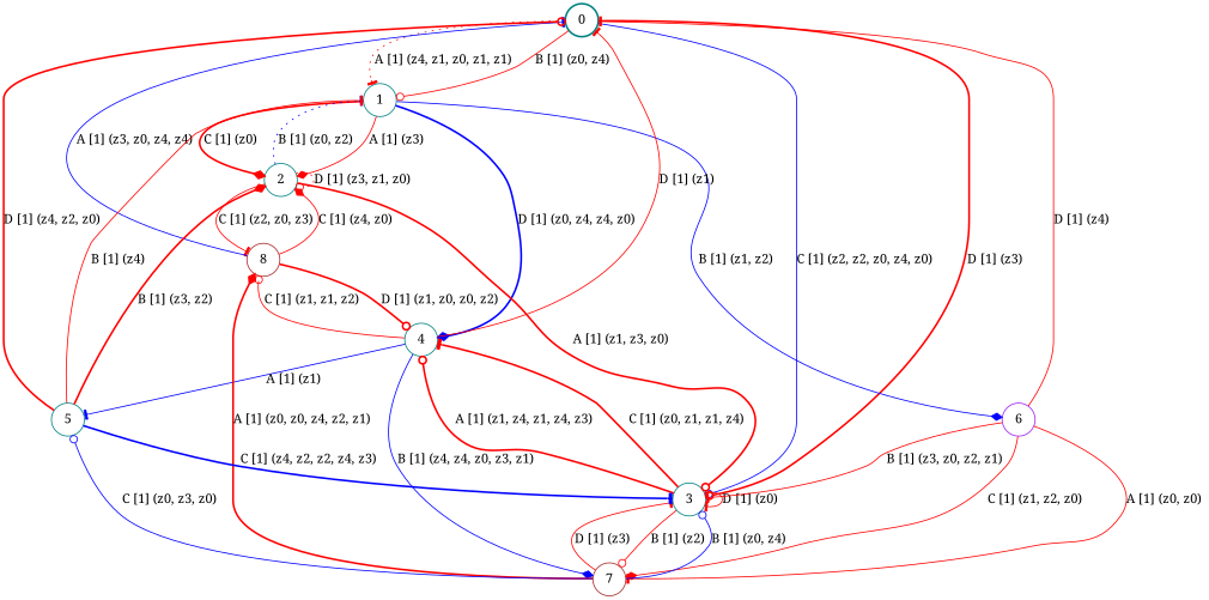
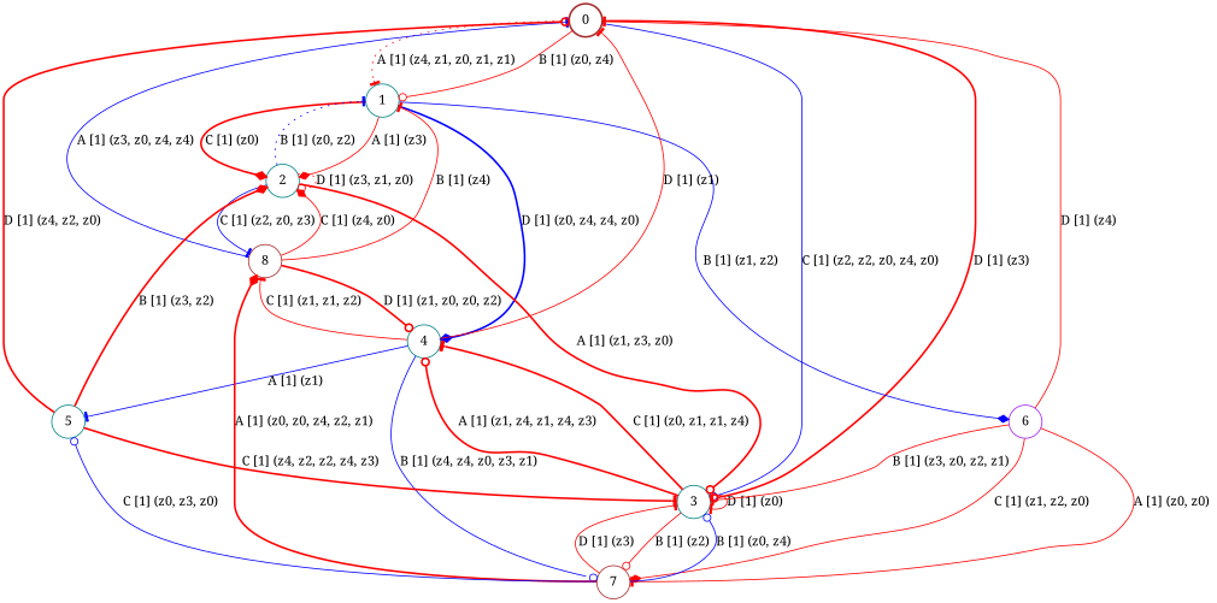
  digraph {
    fontname="Noto Serif"
    node [color=teal fontname="Noto Serif" shape=circle]
    edge [arrowhead=tee color=red fontname="Noto Serif" style=solid]
-   0 [style=bold]
+   0 [color=brown style=bold]
    1
    3
    2
    6 [color=purple]
    4
    7 [color=brown]
    8 [color=brown]
    5
    0 -> 1 [label="A [1] (z4, z1, z0, z1, z1) " style=dotted]
    0 -> 1 [arrowhead=odot label="B [1] (z0, z4) "]
    0 -> 3 [arrowhead=odot color=blue label="C [1] (z2, z2, z0, z4, z0) "]
    0 -> 3 [arrowhead=odot label="D [1] (z3) " style=bold]
    1 -> 2 [arrowhead=diamond label="A [1] (z3) "]
    1 -> 2 [arrowhead=diamond label="C [1] (z0) " style=bold]
    1 -> 6 [arrowhead=diamond color=blue label="B [1] (z1, z2) "]
    1 -> 4 [arrowhead=diamond color=blue label="D [1] (z0, z4, z4, z0) " style=bold]
    3 -> 3 [label="D [1] (z0) "]
    3 -> 4 [arrowhead=odot label="A [1] (z1, z4, z1, z4, z3) " style=bold]
    3 -> 4 [label="C [1] (z0, z1, z1, z4) " style=bold]
    3 -> 7 [arrowhead=odot label="B [1] (z2) "]
    2 -> 1 [color=blue label="B [1] (z0, z2) " style=dotted]
    2 -> 3 [arrowhead=odot label="A [1] (z1, z3, z0) " style=bold]
    2 -> 2 [arrowhead=odot label="D [1] (z3, z1, z0) " style=dotted]
-   2 -> 8 [label="C [1] (z2, z0, z3) "]
+   2 -> 8 [color=blue label="C [1] (z2, z0, z3) "]
    6 -> 0 [label="D [1] (z4) "]
    6 -> 3 [label="B [1] (z3, z0, z2, z1) "]
    6 -> 7 [label="A [1] (z0, z0) "]
    6 -> 7 [arrowhead=diamond label="C [1] (z1, z2, z0) "]
    4 -> 0 [label="D [1] (z1) "]
-   4 -> 7 [arrowhead=diamond color=blue label="B [1] (z4, z4, z0, z3, z1) "]
-   4 -> 8 [arrowhead=odot label="C [1] (z1, z1, z2) "]
+   4 -> 7 [arrowhead=odot color=blue label="B [1] (z4, z4, z0, z3, z1) "]
+   4 -> 8 [label="C [1] (z1, z1, z2) "]
    4 -> 5 [color=blue label="A [1] (z1) "]
    7 -> 3 [arrowhead=odot color=blue label="B [1] (z0, z4) "]
    7 -> 3 [label="D [1] (z3) "]
    7 -> 8 [arrowhead=diamond label="A [1] (z0, z0, z4, z2, z1) " style=bold]
    7 -> 5 [arrowhead=odot color=blue label="C [1] (z0, z3, z0) "]
    8 -> 0 [color=blue label="A [1] (z3, z0, z4, z4) "]
-   5 -> 1 [label="B [1] (z4) "]
+   8 -> 1 [label="B [1] (z4) "]
    8 -> 2 [arrowhead=diamond label="C [1] (z4, z0) "]
    8 -> 4 [arrowhead=odot label="D [1] (z1, z0, z0, z2) " style=bold]
    5 -> 0 [arrowhead=odot label="D [1] (z4, z2, z0) " style=bold]
-   5 -> 3 [color=blue label="C [1] (z4, z2, z2, z4, z3) " style=bold]
+   5 -> 3 [label="C [1] (z4, z2, z2, z4, z3) " style=bold]
    5 -> 2 [arrowhead=diamond label="B [1] (z3, z2) " style=bold]
  }
